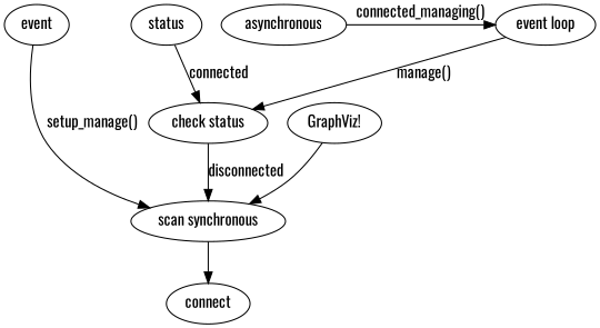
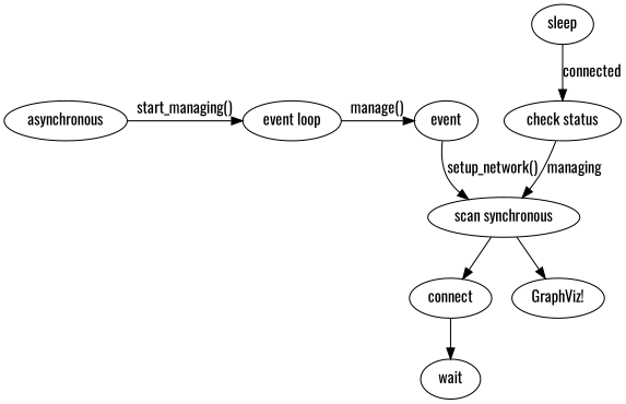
  digraph {
    fontname=Oswald
    node [fontname=Oswald]
    edge [fontname=Oswald]
    asynchronous
    "event loop"
    n3 [label=event]
    "check status"
    n5 [label="scan synchronous"]
-   sleep [label=status]
+   sleep
    connect
    "GraphViz!"
+   wait
    subgraph sub_1 {
      rank=same
      asynchronous
      "event loop"
      n3
    }
-   asynchronous -> "event loop" [label="connected_managing()"]
-   "event loop" -> "check status" [label="manage()"]
-   n3 -> n5 [label="setup_manage()"]
-   "check status" -> n5 [label=disconnected]
+   asynchronous -> "event loop" [label="start_managing()"]
+   "event loop" -> n3 [label="manage()"]
+   n3 -> n5 [label="setup_network()"]
+   "check status" -> n5 [label=managing]
    n5 -> connect
-   "GraphViz!" -> n5
+   n5 -> "GraphViz!"
    sleep -> "check status" [label=connected]
+   connect -> wait
  }
